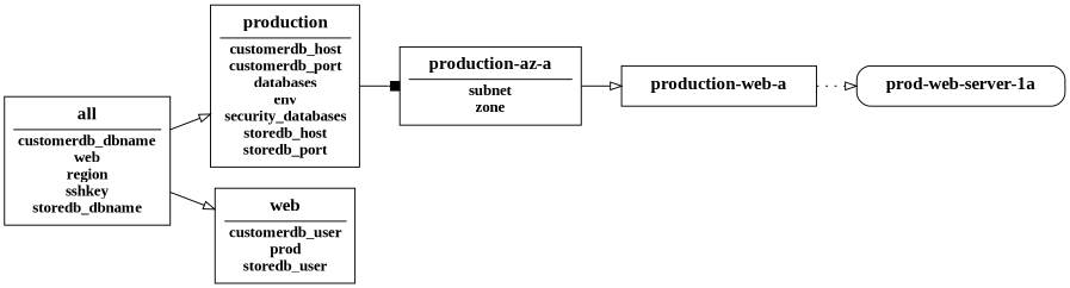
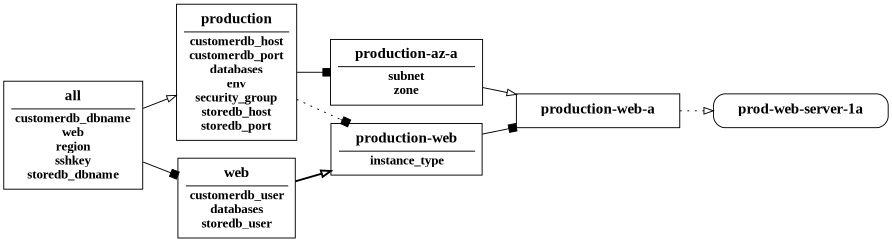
  digraph {
    rankdir=LR
    node [shape=record]
    edge [arrowhead=onormal style=solid]
    n1 [label=< <table border="0" cellborder="0">   <tr><td><b>   <font face="Times New Roman, Bold" point-size="16">all</font>   </b></td></tr> <hr/><tr><td><font face="Times New Roman, Bold" point-size="14">customerdb_dbname<br/>web<br/>region<br/>sshkey<br/>storedb_dbname<br/></font></td></tr></table> >]
-   n2 [label=< <table border="0" cellborder="0">   <tr><td><b>   <font face="Times New Roman, Bold" point-size="16">production</font>   </b></td></tr> <hr/><tr><td><font face="Times New Roman, Bold" point-size="14">customerdb_host<br/>customerdb_port<br/>databases<br/>env<br/>security_databases<br/>storedb_host<br/>storedb_port<br/></font></td></tr></table> >]
-   n3 [label=< <table border="0" cellborder="0">   <tr><td><b>   <font face="Times New Roman, Bold" point-size="16">web</font>   </b></td></tr> <hr/><tr><td><font face="Times New Roman, Bold" point-size="14">customerdb_user<br/>prod<br/>storedb_user<br/></font></td></tr></table> >]
+   n2 [label=< <table border="0" cellborder="0">   <tr><td><b>   <font face="Times New Roman, Bold" point-size="16">production</font>   </b></td></tr> <hr/><tr><td><font face="Times New Roman, Bold" point-size="14">customerdb_host<br/>customerdb_port<br/>databases<br/>env<br/>security_group<br/>storedb_host<br/>storedb_port<br/></font></td></tr></table> >]
+   n3 [label=< <table border="0" cellborder="0">   <tr><td><b>   <font face="Times New Roman, Bold" point-size="16">web</font>   </b></td></tr> <hr/><tr><td><font face="Times New Roman, Bold" point-size="14">customerdb_user<br/>databases<br/>storedb_user<br/></font></td></tr></table> >]
    n4 [label=< <table border="0" cellborder="0">   <tr><td><b>   <font face="Times New Roman, Bold" point-size="16">production-az-a</font>   </b></td></tr> <hr/><tr><td><font face="Times New Roman, Bold" point-size="14">subnet<br/>zone<br/></font></td></tr></table> >]
+   n5 [label=< <table border="0" cellborder="0">   <tr><td><b>   <font face="Times New Roman, Bold" point-size="16">production-web</font>   </b></td></tr> <hr/><tr><td><font face="Times New Roman, Bold" point-size="14">instance_type<br/></font></td></tr></table> >]
    n6 [label=< <table border="0" cellborder="0">   <tr><td><b>   <font face="Times New Roman, Bold" point-size="16">prod-web-server-1a</font>   </b></td></tr> </table> > style=rounded]
    n7 [label=< <table border="0" cellborder="0">   <tr><td><b>   <font face="Times New Roman, Bold" point-size="16">production-web-a</font>   </b></td></tr> </table> >]
    n1 -> n2
-   n1 -> n3
+   n1 -> n3 [arrowhead=box]
    n2 -> n4 [arrowhead=box]
+   n2 -> n5 [arrowhead=box style=dotted]
+   n3 -> n5 [style=bold]
    n4 -> n7
+   n5 -> n7 [arrowhead=box]
    n7 -> n6 [style=dotted]
  }
